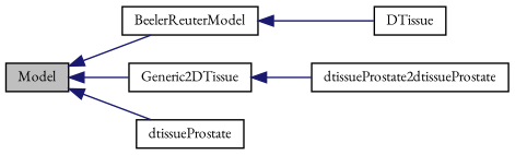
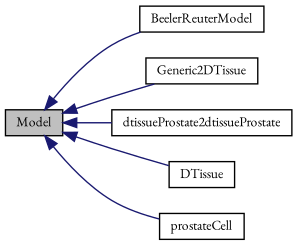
  digraph {
    fontname="EB Garamond"
    rankdir=LR
    node [color=black fillcolor=white fontname="EB Garamond" fontsize=10 shape=record style=filled]
    edge [color=midnightblue dir=back fontname="EB Garamond" fontsize=10 labelfontname=Helvetica labelfontsize=10 style=solid]
    n1 [fillcolor=grey75 fontcolor=black height=0.2 label=Model width=0.4]
    n2 [height=0.2 label=BeelerReuterModel width=0.4]
    n3 [height=0.2 label=Generic2DTissue width=0.4]
    n4 [height=0.2 label=dtissueProstate2dtissueProstate width=0.4]
    n5 [height=0.2 label=DTissue width=0.4]
-   n6 [height=0.2 label=dtissueProstate width=0.4]
+   n6 [height=0.2 label=prostateCell width=0.4]
    n1 -> n2
    n1 -> n3
-   n3 -> n4
-   n2 -> n5
+   n1 -> n4
+   n1 -> n5
    n1 -> n6
  }
